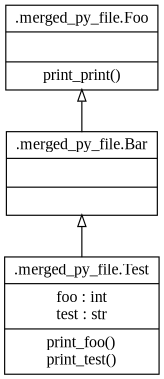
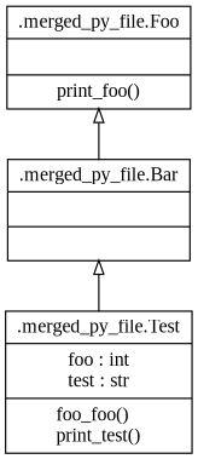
  digraph {
    fontname="Liberation Serif"
    rankdir=BT
    node [color=black fontcolor=black fontname="Liberation Serif" shape=record style=solid]
    edge [arrowhead=empty arrowtail=none fontname="Liberation Serif"]
    n1 [label=<{.merged_py_file.Bar|<br ALIGN="LEFT"/>|}>]
-   n2 [label=<{.merged_py_file.Foo|<br ALIGN="LEFT"/>|print_print()<br ALIGN="LEFT"/>}>]
-   n3 [label=<{.merged_py_file.Test|foo : int<br ALIGN="LEFT"/>test : str<br ALIGN="LEFT"/>|print_foo()<br ALIGN="LEFT"/>print_test()<br ALIGN="LEFT"/>}>]
+   n2 [label=<{.merged_py_file.Foo|<br ALIGN="LEFT"/>|print_foo()<br ALIGN="LEFT"/>}>]
+   n3 [label=<{.merged_py_file.Test|foo : int<br ALIGN="LEFT"/>test : str<br ALIGN="LEFT"/>|foo_foo()<br ALIGN="LEFT"/>print_test()<br ALIGN="LEFT"/>}>]
    n1 -> n2
    n3 -> n1
  }
